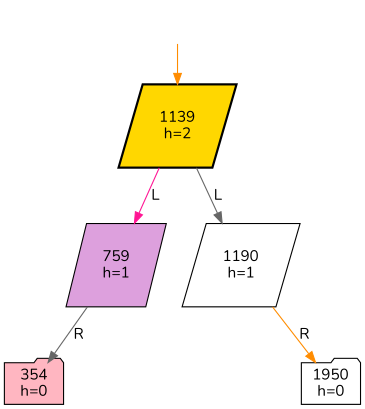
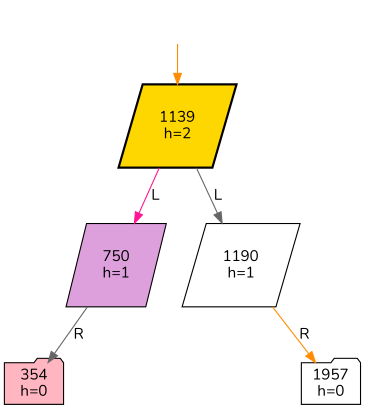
  digraph {
    fontname=Nunito
    node [fontname=Nunito style=filled]
    edge [fontname=Nunito]
    DUMMY [style=invis]
    n2 [fillcolor=gold label="1139\nh=2" penwidth=2 shape=parallelogram]
-   n3 [fillcolor=plum label="759\nh=1" shape=parallelogram]
+   n3 [fillcolor=plum label="750\nh=1" shape=parallelogram]
    n4 [fillcolor=white label="1190\nh=1" shape=parallelogram]
    n5 [fillcolor=lightpink label="354\nh=0" shape=folder]
    R_750 [style=invis]
    L_1190 [style=invis]
-   n8 [fillcolor=white label="1950\nh=0" shape=folder]
+   n8 [fillcolor=white label="1957\nh=0" shape=folder]
    DUMMY -> n2 [color=darkorange]
    n2 -> n3 [color=deeppink label=L]
    n2 -> n4 [color=gray40 label=L]
    n3 -> n5 [color=gray40 label=R]
    n3 -> R_750 [style=invis]
    n4 -> L_1190 [style=invis]
    n4 -> n8 [color=darkorange label=R]
  }
